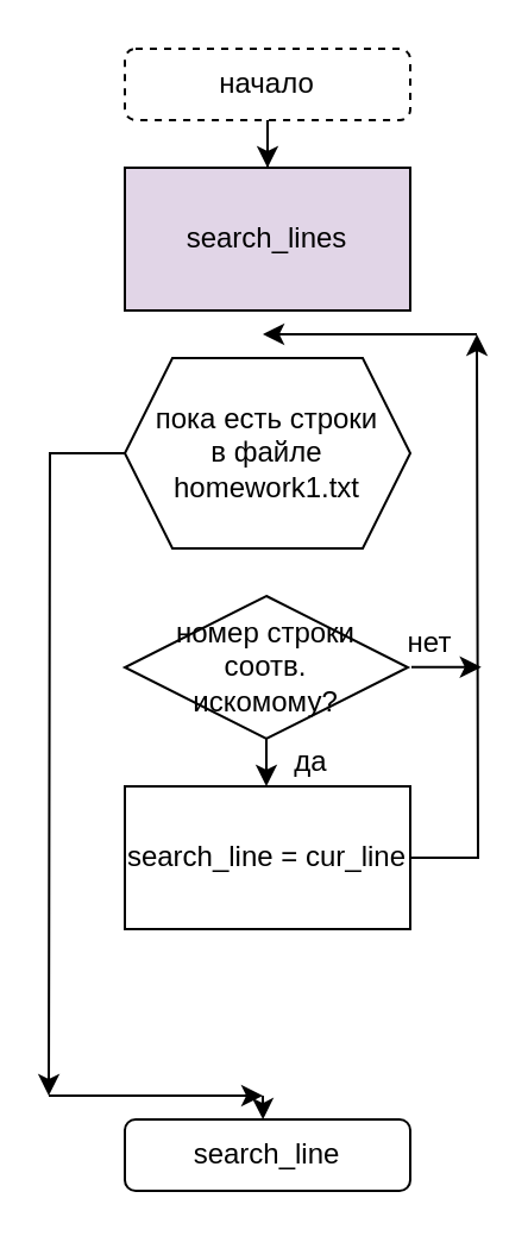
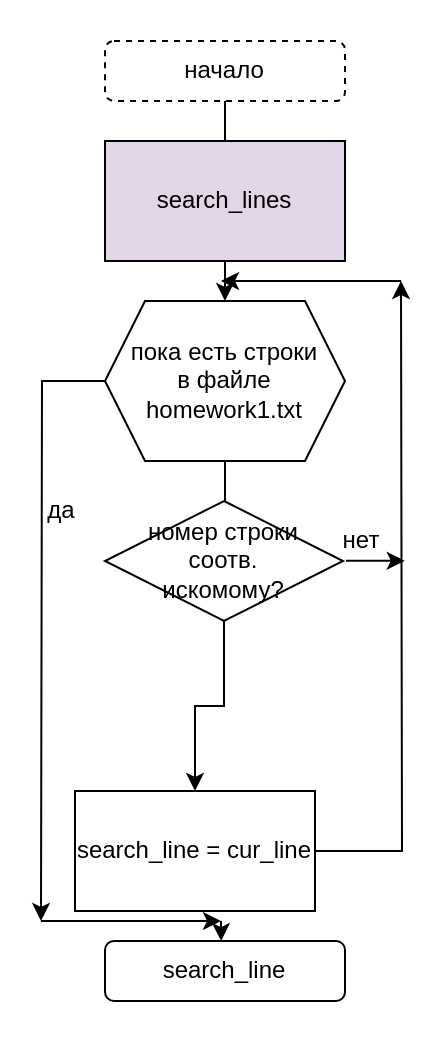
  <mxCell id="0" />
  <mxCell id="1" parent="0" />
- <mxCell id="2" value="" style="edgeStyle=orthogonalEdgeStyle;rounded=0;orthogonalLoop=1;jettySize=auto;html=1;" edge="1" parent="1" source="3" target="4"><mxGeometry relative="1" as="geometry" /></mxCell>
+ <mxCell id="2" value="" style="edgeStyle=orthogonalEdgeStyle;rounded=0;orthogonalLoop=1;jettySize=auto;html=1;" edge="1" parent="1" source="3" target="7"><mxGeometry relative="1" as="geometry" /></mxCell>
  <mxCell id="3" value="начало" style="rounded=1;whiteSpace=wrap;html=1;dashed=1;" vertex="1" parent="1"><mxGeometry x="52" y="20" width="120" height="30" as="geometry" /></mxCell>
  <mxCell id="4" value="search_lines" style="rounded=0;whiteSpace=wrap;html=1;fillColor=#e1d5e7;" vertex="1" parent="1"><mxGeometry x="52" y="70" width="120" height="60" as="geometry" /></mxCell>
  <mxCell id="5" value="" style="edgeStyle=orthogonalEdgeStyle;rounded=0;orthogonalLoop=1;jettySize=auto;html=1;startArrow=none;" edge="1" parent="1" source="14" target="9"><mxGeometry relative="1" as="geometry" /></mxCell>
  <mxCell id="6" style="edgeStyle=orthogonalEdgeStyle;rounded=0;orthogonalLoop=1;jettySize=auto;html=1;" edge="1" parent="1" source="7"><mxGeometry relative="1" as="geometry"><mxPoint x="20" y="460" as="targetPoint" /></mxGeometry></mxCell>
  <mxCell id="7" value="&lt;div&gt;пока есть строки&lt;/div&gt;&lt;div&gt;в файле &lt;br&gt;&lt;/div&gt;&lt;div&gt;homework1.txt&lt;br&gt;&lt;/div&gt;" style="shape=hexagon;perimeter=hexagonPerimeter2;whiteSpace=wrap;html=1;fixedSize=1;" vertex="1" parent="1"><mxGeometry x="52" y="150" width="120" height="80" as="geometry" /></mxCell>
  <mxCell id="8" style="edgeStyle=orthogonalEdgeStyle;rounded=0;orthogonalLoop=1;jettySize=auto;html=1;" edge="1" parent="1" source="9"><mxGeometry relative="1" as="geometry"><mxPoint x="200" y="140" as="targetPoint" /></mxGeometry></mxCell>
- <mxCell id="9" value="search_line = cur_line" style="rounded=0;whiteSpace=wrap;html=1;" vertex="1" parent="1"><mxGeometry x="52" y="330" width="120" height="60" as="geometry" /></mxCell>
+ <mxCell id="9" value="search_line = cur_line" style="rounded=0;whiteSpace=wrap;html=1;" vertex="1" parent="1"><mxGeometry x="37" y="395" width="120" height="60" as="geometry" /></mxCell>
  <mxCell id="10" value="" style="endArrow=classic;html=1;rounded=0;" edge="1" parent="1"><mxGeometry width="50" height="50" relative="1" as="geometry"><mxPoint x="200" y="140" as="sourcePoint" /><mxPoint x="110" y="140" as="targetPoint" /></mxGeometry></mxCell>
  <mxCell id="11" value="search_line" style="rounded=1;whiteSpace=wrap;html=1;" vertex="1" parent="1"><mxGeometry x="52" y="470" width="120" height="30" as="geometry" /></mxCell>
  <mxCell id="12" value="" style="endArrow=classic;html=1;rounded=0;" edge="1" parent="1"><mxGeometry width="50" height="50" relative="1" as="geometry"><mxPoint x="20" y="460" as="sourcePoint" /><mxPoint x="110" y="460" as="targetPoint" /></mxGeometry></mxCell>
  <mxCell id="13" value="" style="endArrow=classic;html=1;rounded=0;entryX=0.484;entryY=0.002;entryDx=0;entryDy=0;entryPerimeter=0;" edge="1" parent="1" target="11"><mxGeometry width="50" height="50" relative="1" as="geometry"><mxPoint x="110" y="460" as="sourcePoint" /><mxPoint x="140" y="360" as="targetPoint" /></mxGeometry></mxCell>
  <mxCell id="14" value="&lt;div&gt;номер строки&lt;/div&gt;&lt;div&gt;соотв.&lt;/div&gt;&lt;div&gt;искомому?&lt;br&gt;&lt;/div&gt;" style="rhombus;whiteSpace=wrap;html=1;" vertex="1" parent="1"><mxGeometry x="52" y="250" width="119" height="60" as="geometry" /></mxCell>
- <mxCell id="16" value="да" style="text;html=1;align=center;verticalAlign=middle;resizable=0;points=[];autosize=1;strokeColor=none;fillColor=none;" vertex="1" parent="1"><mxGeometry x="115" y="310" width="30" height="20" as="geometry" /></mxCell>
+ <mxCell id="15" value="" style="edgeStyle=orthogonalEdgeStyle;rounded=0;orthogonalLoop=1;jettySize=auto;html=1;endArrow=none;" edge="1" parent="1" source="7" target="14"><mxGeometry relative="1" as="geometry"><mxPoint x="112" y="230" as="sourcePoint" /><mxPoint x="112" y="330" as="targetPoint" /></mxGeometry></mxCell>
+ <mxCell id="16" value="да" style="text;html=1;align=center;verticalAlign=middle;resizable=0;points=[];autosize=1;strokeColor=none;fillColor=none;" vertex="1" parent="1"><mxGeometry x="15" y="245" width="30" height="20" as="geometry" /></mxCell>
  <mxCell id="17" value="нет" style="text;html=1;align=center;verticalAlign=middle;resizable=0;points=[];autosize=1;strokeColor=none;fillColor=none;" vertex="1" parent="1"><mxGeometry x="160" y="260" width="40" height="20" as="geometry" /></mxCell>
  <mxCell id="18" value="" style="endArrow=classic;html=1;rounded=0;exitX=0.312;exitY=0.994;exitDx=0;exitDy=0;exitPerimeter=0;entryX=1.047;entryY=0.994;entryDx=0;entryDy=0;entryPerimeter=0;" edge="1" parent="1" source="17" target="17"><mxGeometry width="50" height="50" relative="1" as="geometry"><mxPoint x="80" y="390" as="sourcePoint" /><mxPoint x="130" y="340" as="targetPoint" /></mxGeometry></mxCell>
